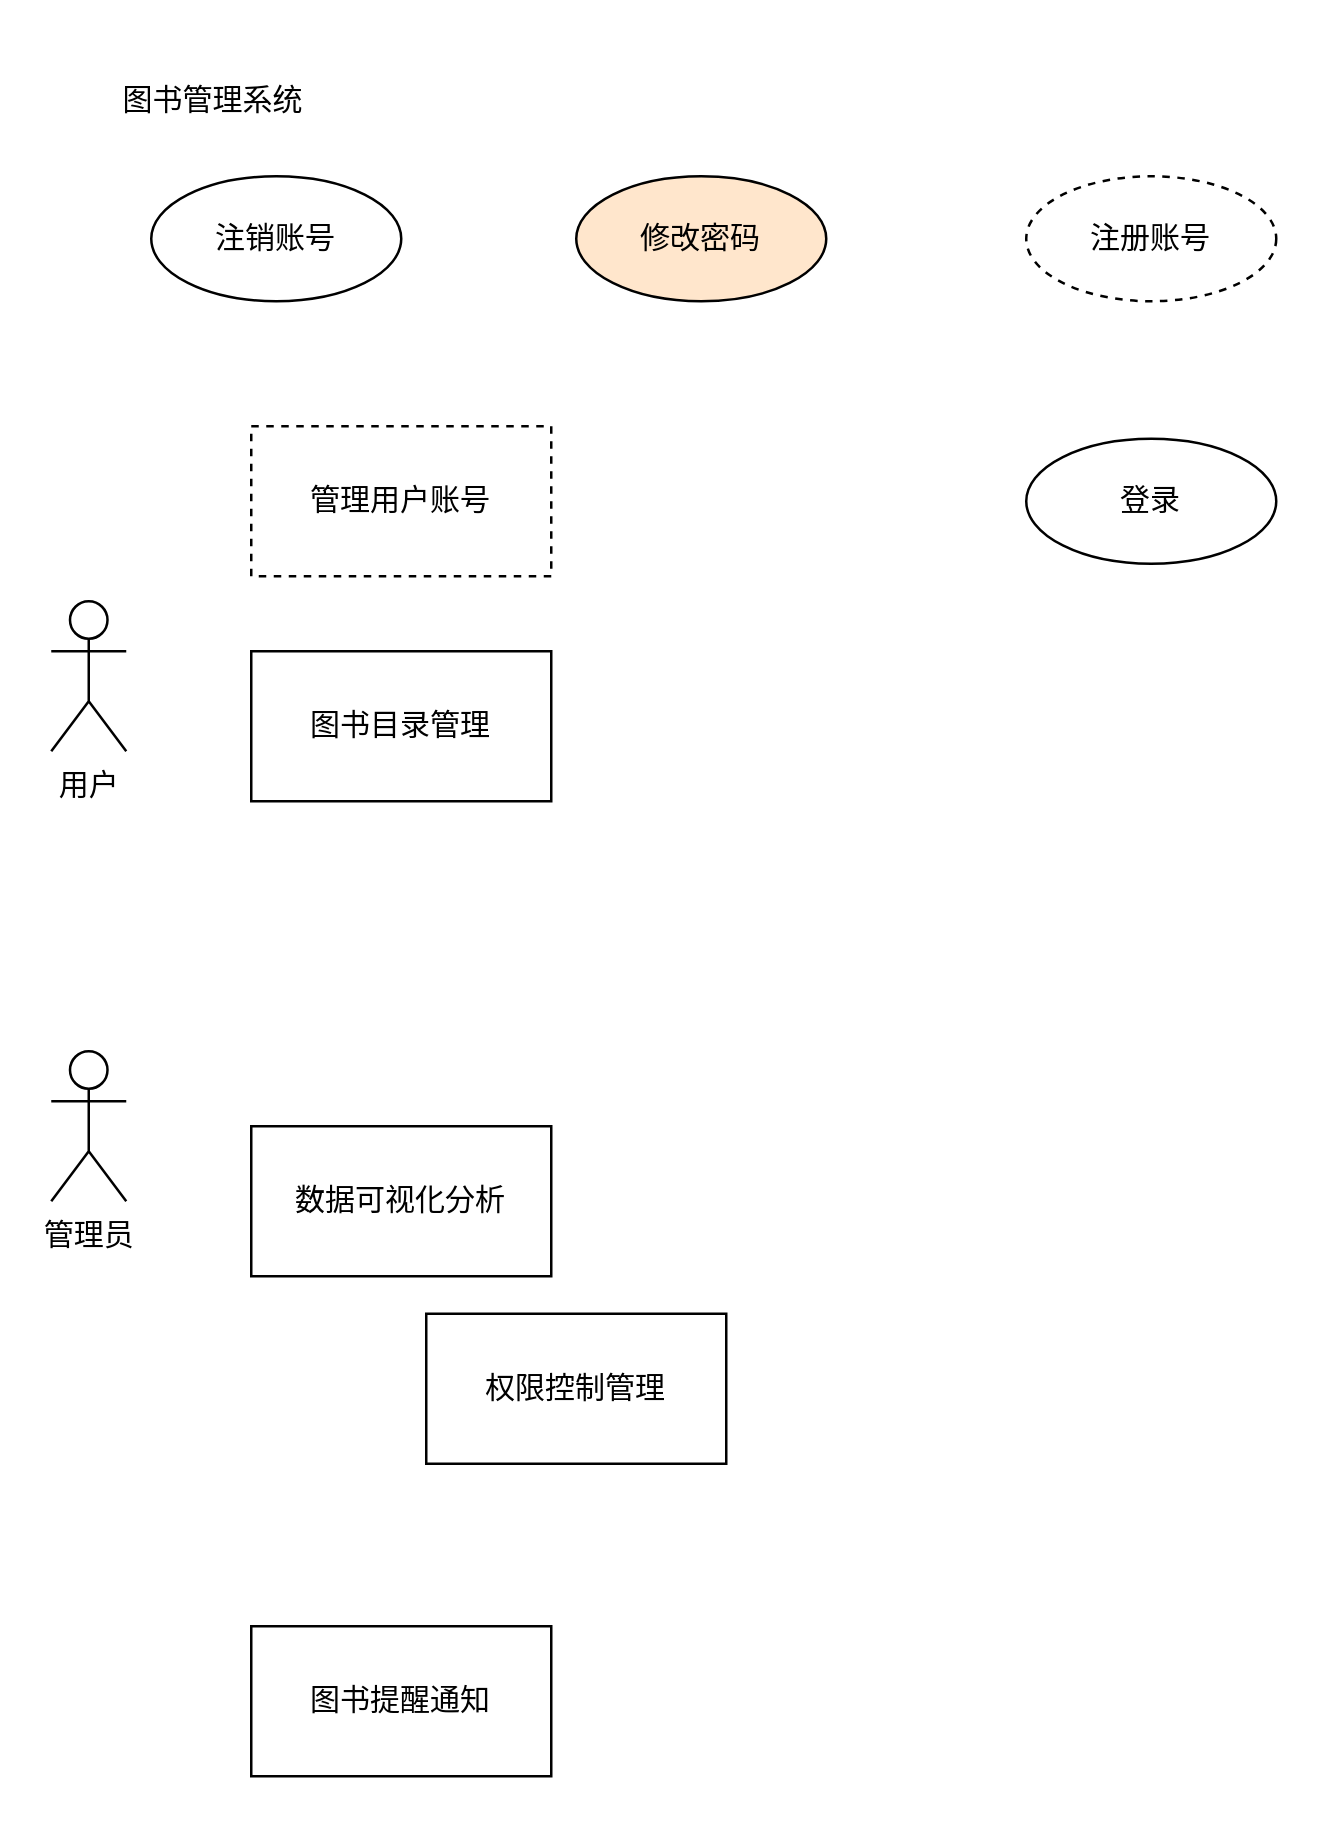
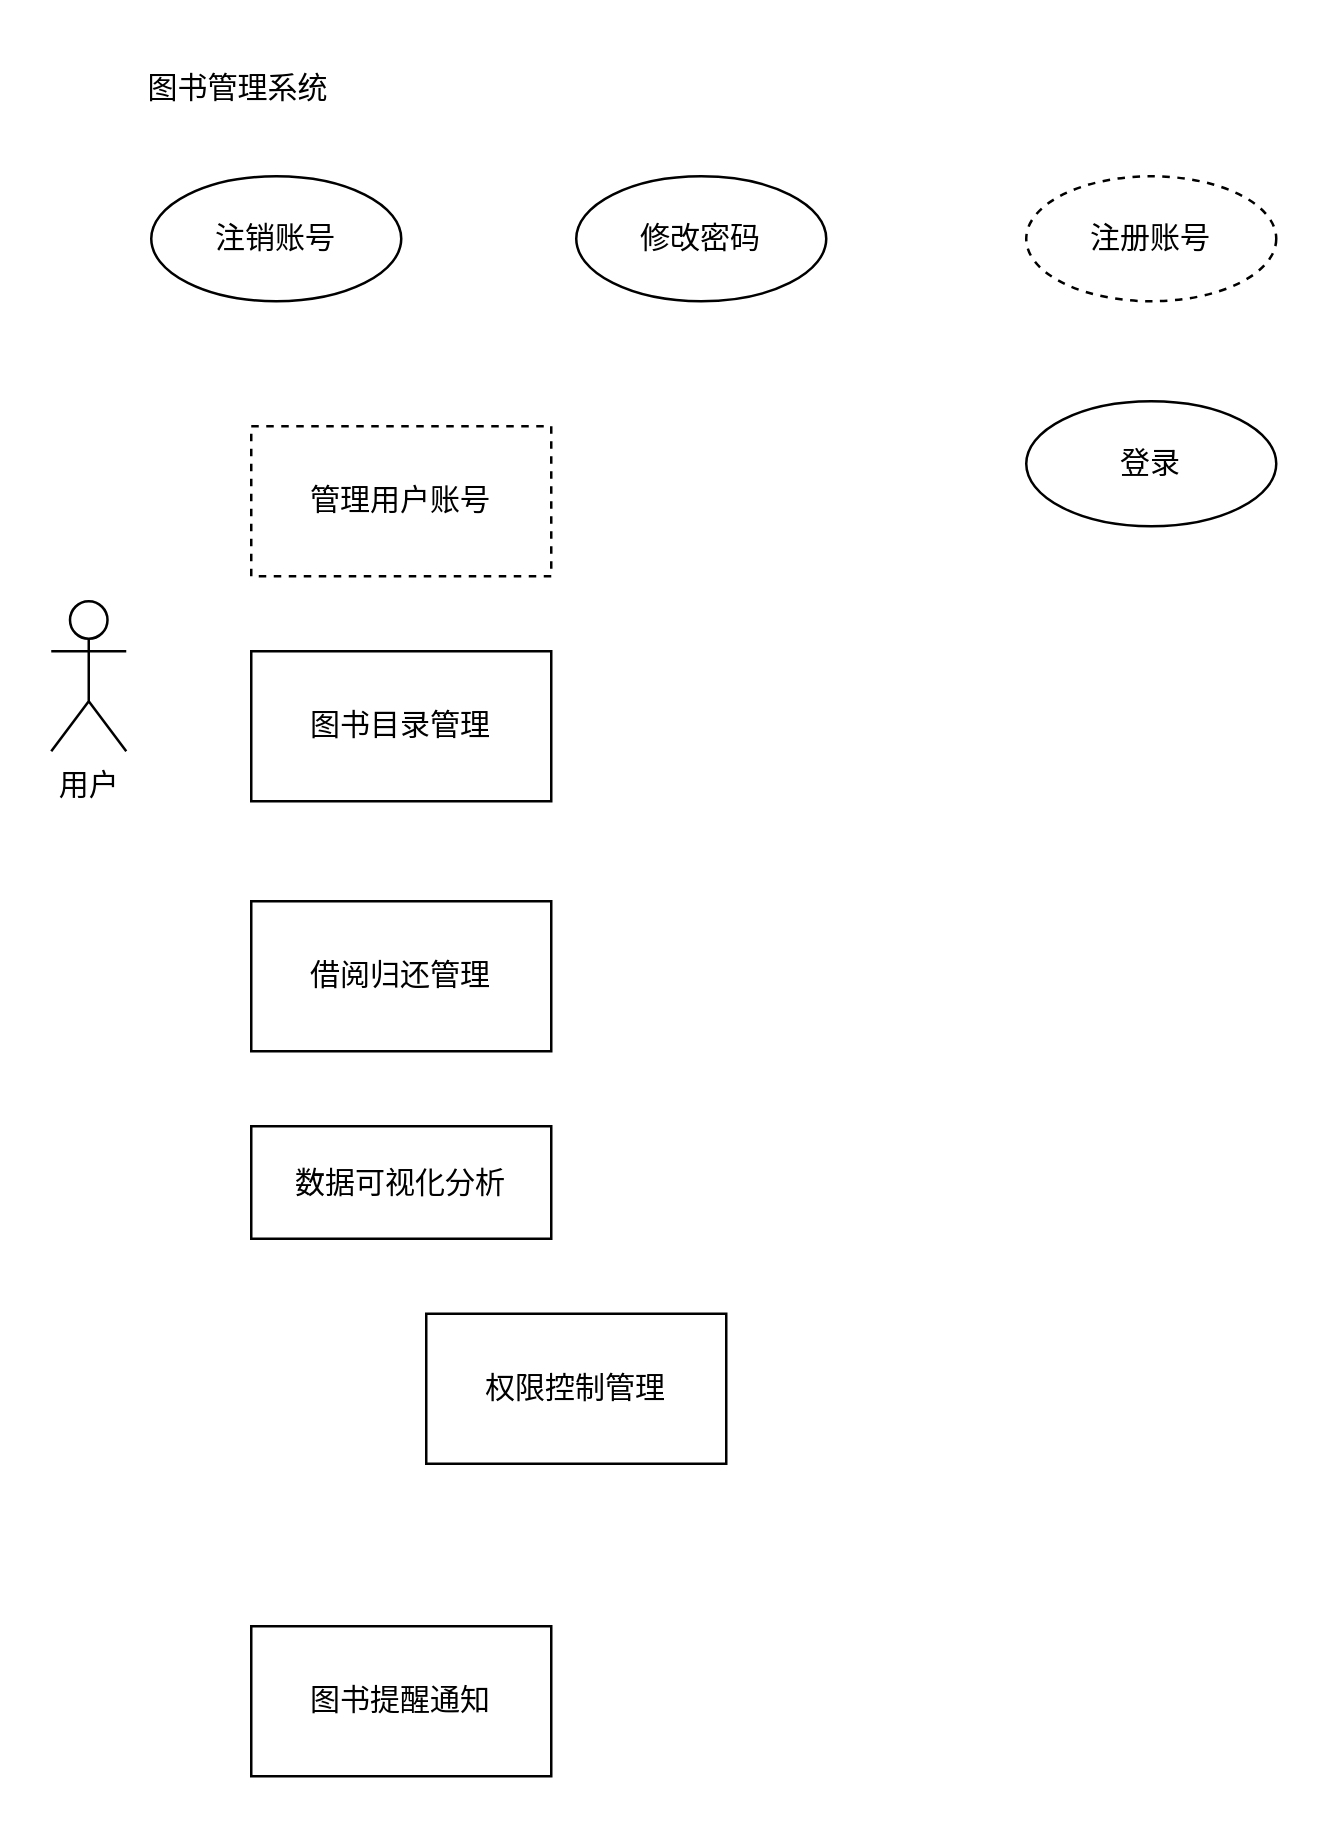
  <mxCell id="0" />
  <mxCell id="1" parent="0" />
  <mxCell id="2" value="管理用户账号" style="rounded=0;whiteSpace=wrap;html=1;dashed=1;" vertex="1" parent="1"><mxGeometry x="100" y="170" width="120" height="60" as="geometry" /></mxCell>
  <mxCell id="3" value="图书目录管理" style="rounded=0;whiteSpace=wrap;html=1;" vertex="1" parent="1"><mxGeometry x="100" y="260" width="120" height="60" as="geometry" /></mxCell>
- <mxCell id="5" value="数据可视化分析" style="rounded=0;whiteSpace=wrap;html=1;" vertex="1" parent="1"><mxGeometry x="100" y="450" width="120" height="60" as="geometry" /></mxCell>
+ <mxCell id="4" value="借阅归还管理" style="rounded=0;whiteSpace=wrap;html=1;" vertex="1" parent="1"><mxGeometry x="100" y="360" width="120" height="60" as="geometry" /></mxCell>
+ <mxCell id="5" value="数据可视化分析" style="rounded=0;whiteSpace=wrap;html=1;" vertex="1" parent="1"><mxGeometry x="100" y="450" width="120" height="45" as="geometry" /></mxCell>
  <mxCell id="6" value="图书提醒通知" style="rounded=0;whiteSpace=wrap;html=1;" vertex="1" parent="1"><mxGeometry x="100" y="650" width="120" height="60" as="geometry" /></mxCell>
  <mxCell id="7" value="权限控制管理" style="rounded=0;whiteSpace=wrap;html=1;" vertex="1" parent="1"><mxGeometry x="170" y="525" width="120" height="60" as="geometry" /></mxCell>
  <mxCell id="8" value="用户" style="shape=umlActor;verticalLabelPosition=bottom;verticalAlign=top;html=1;outlineConnect=0;" vertex="1" parent="1"><mxGeometry x="20" y="240" width="30" height="60" as="geometry" /></mxCell>
- <mxCell id="9" value="管理员" style="shape=umlActor;verticalLabelPosition=bottom;verticalAlign=top;html=1;outlineConnect=0;" vertex="1" parent="1"><mxGeometry x="20" y="420" width="30" height="60" as="geometry" /></mxCell>
  <mxCell id="10" value="注销账号" style="ellipse;whiteSpace=wrap;html=1;" vertex="1" parent="1"><mxGeometry x="60" y="70" width="100" height="50" as="geometry" /></mxCell>
- <mxCell id="11" value="修改密码" style="ellipse;whiteSpace=wrap;html=1;fillColor=#ffe6cc;" vertex="1" parent="1"><mxGeometry x="230" y="70" width="100" height="50" as="geometry" /></mxCell>
+ <mxCell id="11" value="修改密码" style="ellipse;whiteSpace=wrap;html=1;" vertex="1" parent="1"><mxGeometry x="230" y="70" width="100" height="50" as="geometry" /></mxCell>
  <mxCell id="12" value="注册账号" style="ellipse;whiteSpace=wrap;html=1;dashed=1;" vertex="1" parent="1"><mxGeometry x="410" y="70" width="100" height="50" as="geometry" /></mxCell>
- <mxCell id="13" value="登录" style="ellipse;whiteSpace=wrap;html=1;" vertex="1" parent="1"><mxGeometry x="410" y="175" width="100" height="50" as="geometry" /></mxCell>
- <mxCell id="14" value="图书管理系统" style="text;html=1;strokeColor=none;fillColor=none;align=center;verticalAlign=middle;whiteSpace=wrap;rounded=0;" vertex="1" parent="1"><mxGeometry x="30" y="20" width="110" height="40" as="geometry" /></mxCell>
+ <mxCell id="13" value="登录" style="ellipse;whiteSpace=wrap;html=1;" vertex="1" parent="1"><mxGeometry x="410" y="160" width="100" height="50" as="geometry" /></mxCell>
+ <mxCell id="14" value="图书管理系统" style="text;html=1;strokeColor=none;fillColor=none;align=center;verticalAlign=middle;whiteSpace=wrap;rounded=0;" vertex="1" parent="1"><mxGeometry x="40" y="15" width="110" height="40" as="geometry" /></mxCell>
